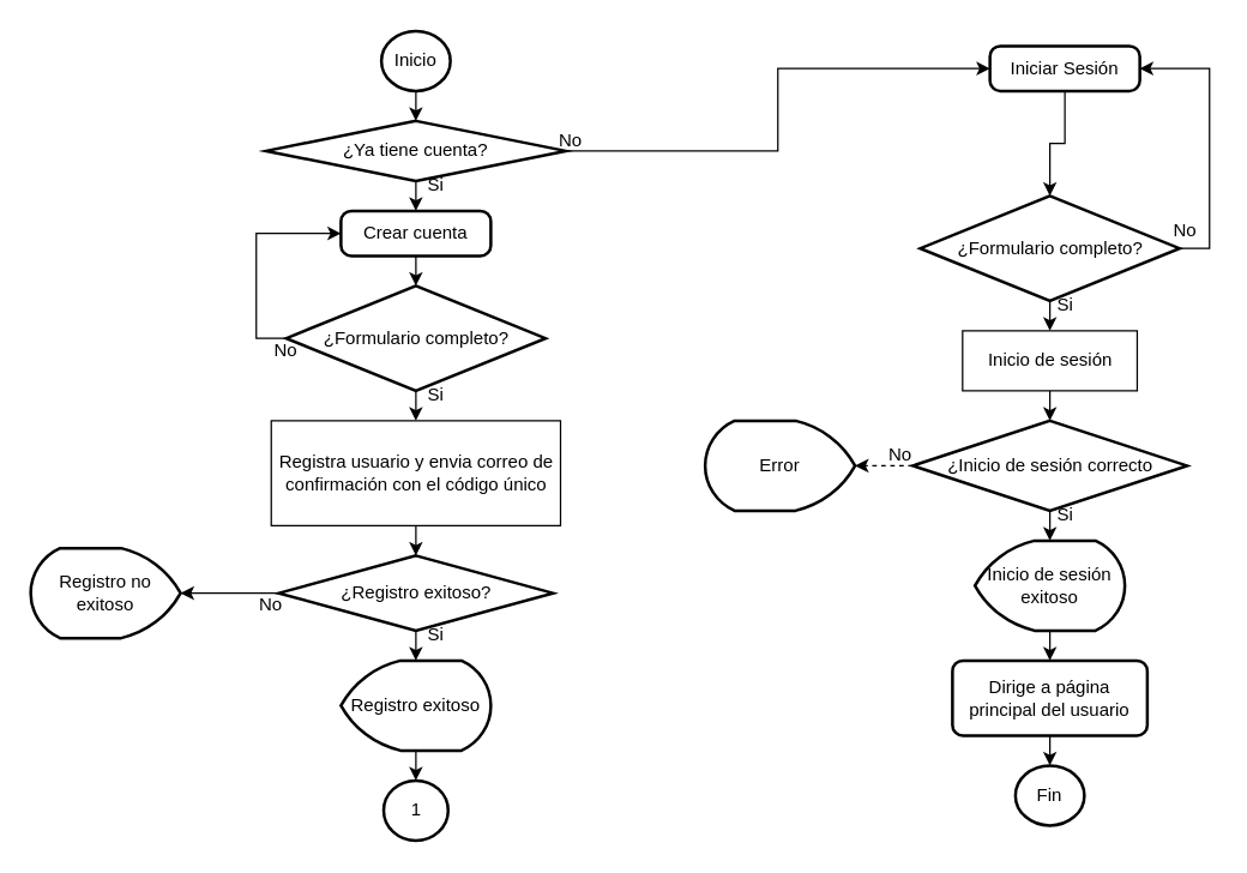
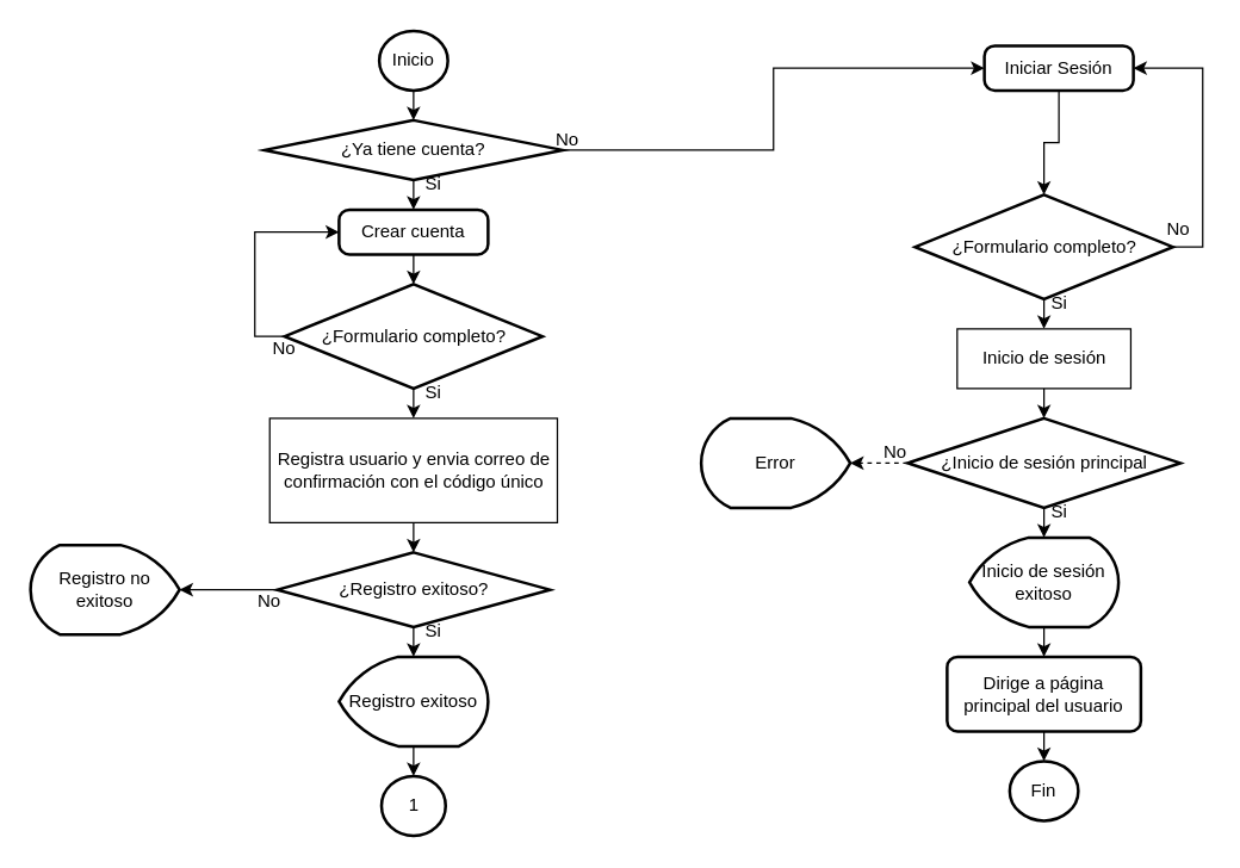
  <mxCell id="0" />
  <mxCell id="1" parent="0" />
  <mxCell id="2" value="Inicio" style="strokeWidth=2;html=1;shape=mxgraph.flowchart.start_1;whiteSpace=wrap;" vertex="1" parent="1"><mxGeometry x="254" y="20" width="46" height="40" as="geometry" /></mxCell>
  <mxCell id="3" value="Fin" style="strokeWidth=2;html=1;shape=mxgraph.flowchart.start_1;whiteSpace=wrap;" vertex="1" parent="1"><mxGeometry x="677" y="510" width="46" height="40" as="geometry" /></mxCell>
  <mxCell id="4" style="edgeStyle=orthogonalEdgeStyle;rounded=0;orthogonalLoop=1;jettySize=auto;html=1;exitX=0.5;exitY=1;exitDx=0;exitDy=0;exitPerimeter=0;entryX=0.5;entryY=0;entryDx=0;entryDy=0;" edge="1" parent="1" source="6" target="7"><mxGeometry relative="1" as="geometry" /></mxCell>
  <mxCell id="5" style="edgeStyle=orthogonalEdgeStyle;rounded=0;orthogonalLoop=1;jettySize=auto;html=1;exitX=1;exitY=0.5;exitDx=0;exitDy=0;exitPerimeter=0;entryX=0;entryY=0.5;entryDx=0;entryDy=0;" edge="1" parent="1" source="6" target="8"><mxGeometry relative="1" as="geometry" /></mxCell>
  <mxCell id="6" value="¿Ya tiene cuenta?" style="strokeWidth=2;html=1;shape=mxgraph.flowchart.decision;whiteSpace=wrap;" vertex="1" parent="1"><mxGeometry x="177" y="80" width="200" height="40" as="geometry" /></mxCell>
  <mxCell id="7" value="Crear cuenta" style="rounded=1;whiteSpace=wrap;html=1;absoluteArcSize=1;arcSize=14;strokeWidth=2;" vertex="1" parent="1"><mxGeometry x="227" y="140" width="100" height="30" as="geometry" /></mxCell>
  <mxCell id="8" value="Iniciar Sesión" style="rounded=1;whiteSpace=wrap;html=1;absoluteArcSize=1;arcSize=14;strokeWidth=2;" vertex="1" parent="1"><mxGeometry x="660" y="30" width="100" height="30" as="geometry" /></mxCell>
  <mxCell id="9" style="edgeStyle=orthogonalEdgeStyle;rounded=0;orthogonalLoop=1;jettySize=auto;html=1;exitX=0.5;exitY=1;exitDx=0;exitDy=0;exitPerimeter=0;entryX=0.5;entryY=0;entryDx=0;entryDy=0;" edge="1" parent="1" source="11" target="12"><mxGeometry relative="1" as="geometry" /></mxCell>
  <mxCell id="10" style="edgeStyle=orthogonalEdgeStyle;rounded=0;orthogonalLoop=1;jettySize=auto;html=1;exitX=0;exitY=0.5;exitDx=0;exitDy=0;exitPerimeter=0;entryX=0;entryY=0.5;entryDx=0;entryDy=0;" edge="1" parent="1" source="11" target="7"><mxGeometry relative="1" as="geometry" /></mxCell>
  <mxCell id="11" value="¿Formulario completo?" style="strokeWidth=2;html=1;shape=mxgraph.flowchart.decision;whiteSpace=wrap;" vertex="1" parent="1"><mxGeometry x="190.5" y="190" width="173" height="70" as="geometry" /></mxCell>
  <mxCell id="12" value="Registra usuario y envia correo de confirmación con el código único" style="rounded=0;whiteSpace=wrap;html=1;" vertex="1" parent="1"><mxGeometry x="180.5" y="280" width="193" height="70" as="geometry" /></mxCell>
  <mxCell id="13" value="¿Registro exitoso?" style="strokeWidth=2;html=1;shape=mxgraph.flowchart.decision;whiteSpace=wrap;" vertex="1" parent="1"><mxGeometry x="185.5" y="370" width="183" height="50" as="geometry" /></mxCell>
  <mxCell id="14" value="Registro exitoso" style="strokeWidth=2;html=1;shape=mxgraph.flowchart.display;whiteSpace=wrap;" vertex="1" parent="1"><mxGeometry x="227" y="440" width="100" height="60" as="geometry" /></mxCell>
  <mxCell id="15" value="1" style="strokeWidth=2;html=1;shape=mxgraph.flowchart.start_1;whiteSpace=wrap;" vertex="1" parent="1"><mxGeometry x="255.5" y="520" width="43" height="40" as="geometry" /></mxCell>
  <mxCell id="16" style="edgeStyle=orthogonalEdgeStyle;rounded=0;orthogonalLoop=1;jettySize=auto;html=1;exitX=0.5;exitY=1;exitDx=0;exitDy=0;exitPerimeter=0;entryX=0.5;entryY=0;entryDx=0;entryDy=0;entryPerimeter=0;" edge="1" parent="1" source="2" target="6"><mxGeometry relative="1" as="geometry" /></mxCell>
  <mxCell id="17" style="edgeStyle=orthogonalEdgeStyle;rounded=0;orthogonalLoop=1;jettySize=auto;html=1;exitX=0.5;exitY=1;exitDx=0;exitDy=0;entryX=0.5;entryY=0;entryDx=0;entryDy=0;entryPerimeter=0;" edge="1" parent="1" source="12" target="13"><mxGeometry relative="1" as="geometry" /></mxCell>
  <mxCell id="18" style="edgeStyle=orthogonalEdgeStyle;rounded=0;orthogonalLoop=1;jettySize=auto;html=1;exitX=0.5;exitY=1;exitDx=0;exitDy=0;exitPerimeter=0;entryX=0.5;entryY=0;entryDx=0;entryDy=0;entryPerimeter=0;" edge="1" parent="1" source="13" target="14"><mxGeometry relative="1" as="geometry" /></mxCell>
  <mxCell id="19" value="Registro no exitoso" style="strokeWidth=2;html=1;shape=mxgraph.flowchart.display;whiteSpace=wrap;direction=west;" vertex="1" parent="1"><mxGeometry x="20" y="365" width="100" height="60" as="geometry" /></mxCell>
  <mxCell id="20" style="edgeStyle=orthogonalEdgeStyle;rounded=0;orthogonalLoop=1;jettySize=auto;html=1;exitX=0;exitY=0.5;exitDx=0;exitDy=0;exitPerimeter=0;entryX=0;entryY=0.5;entryDx=0;entryDy=0;entryPerimeter=0;" edge="1" parent="1" source="13" target="19"><mxGeometry relative="1" as="geometry" /></mxCell>
  <mxCell id="21" style="edgeStyle=orthogonalEdgeStyle;rounded=0;orthogonalLoop=1;jettySize=auto;html=1;exitX=0.5;exitY=1;exitDx=0;exitDy=0;exitPerimeter=0;entryX=0.5;entryY=0;entryDx=0;entryDy=0;entryPerimeter=0;" edge="1" parent="1" source="14" target="15"><mxGeometry relative="1" as="geometry" /></mxCell>
  <mxCell id="22" style="edgeStyle=orthogonalEdgeStyle;rounded=0;orthogonalLoop=1;jettySize=auto;html=1;exitX=0.5;exitY=1;exitDx=0;exitDy=0;entryX=0.5;entryY=0;entryDx=0;entryDy=0;entryPerimeter=0;" edge="1" parent="1" source="7" target="11"><mxGeometry relative="1" as="geometry" /></mxCell>
  <mxCell id="23" style="edgeStyle=orthogonalEdgeStyle;rounded=0;orthogonalLoop=1;jettySize=auto;html=1;exitX=1;exitY=0.5;exitDx=0;exitDy=0;exitPerimeter=0;entryX=1;entryY=0.5;entryDx=0;entryDy=0;" edge="1" parent="1" source="25" target="8"><mxGeometry relative="1" as="geometry" /></mxCell>
  <mxCell id="24" style="edgeStyle=orthogonalEdgeStyle;rounded=0;orthogonalLoop=1;jettySize=auto;html=1;exitX=0.5;exitY=1;exitDx=0;exitDy=0;exitPerimeter=0;entryX=0.5;entryY=0;entryDx=0;entryDy=0;" edge="1" parent="1" source="25" target="26"><mxGeometry relative="1" as="geometry" /></mxCell>
  <mxCell id="25" value="¿Formulario completo?" style="strokeWidth=2;html=1;shape=mxgraph.flowchart.decision;whiteSpace=wrap;" vertex="1" parent="1"><mxGeometry x="613.5" y="130" width="173" height="70" as="geometry" /></mxCell>
  <mxCell id="26" value="Inicio de sesión" style="rounded=0;whiteSpace=wrap;html=1;" vertex="1" parent="1"><mxGeometry x="641.75" y="220" width="116.5" height="40" as="geometry" /></mxCell>
- <mxCell id="27" value="¿Inicio de sesión correcto" style="strokeWidth=2;html=1;shape=mxgraph.flowchart.decision;whiteSpace=wrap;" vertex="1" parent="1"><mxGeometry x="608.5" y="280" width="183" height="60" as="geometry" /></mxCell>
+ <mxCell id="27" value="¿Inicio de sesión principal" style="strokeWidth=2;html=1;shape=mxgraph.flowchart.decision;whiteSpace=wrap;" vertex="1" parent="1"><mxGeometry x="608.5" y="280" width="183" height="60" as="geometry" /></mxCell>
  <mxCell id="28" value="Error" style="strokeWidth=2;html=1;shape=mxgraph.flowchart.display;whiteSpace=wrap;direction=west;" vertex="1" parent="1"><mxGeometry x="470" y="280" width="100" height="60" as="geometry" /></mxCell>
  <mxCell id="29" style="edgeStyle=orthogonalEdgeStyle;rounded=0;orthogonalLoop=1;jettySize=auto;html=1;exitX=0.5;exitY=1;exitDx=0;exitDy=0;entryX=0.5;entryY=0;entryDx=0;entryDy=0;entryPerimeter=0;" edge="1" parent="1" source="8" target="25"><mxGeometry relative="1" as="geometry" /></mxCell>
  <mxCell id="30" style="edgeStyle=orthogonalEdgeStyle;rounded=0;orthogonalLoop=1;jettySize=auto;html=1;exitX=0.5;exitY=1;exitDx=0;exitDy=0;entryX=0.5;entryY=0;entryDx=0;entryDy=0;entryPerimeter=0;" edge="1" parent="1" source="26" target="27"><mxGeometry relative="1" as="geometry" /></mxCell>
  <mxCell id="31" style="edgeStyle=orthogonalEdgeStyle;rounded=0;orthogonalLoop=1;jettySize=auto;html=1;exitX=0;exitY=0.5;exitDx=0;exitDy=0;exitPerimeter=0;entryX=0;entryY=0.5;entryDx=0;entryDy=0;entryPerimeter=0;dashed=1;" edge="1" parent="1" source="27" target="28"><mxGeometry relative="1" as="geometry" /></mxCell>
  <mxCell id="32" style="edgeStyle=orthogonalEdgeStyle;rounded=0;orthogonalLoop=1;jettySize=auto;html=1;exitX=0.5;exitY=1;exitDx=0;exitDy=0;exitPerimeter=0;entryX=0.5;entryY=0;entryDx=0;entryDy=0;" edge="1" parent="1" source="33" target="35"><mxGeometry relative="1" as="geometry" /></mxCell>
  <mxCell id="33" value="Inicio de sesión exitoso" style="strokeWidth=2;html=1;shape=mxgraph.flowchart.display;whiteSpace=wrap;" vertex="1" parent="1"><mxGeometry x="650" y="360" width="100" height="60" as="geometry" /></mxCell>
  <mxCell id="34" style="edgeStyle=orthogonalEdgeStyle;rounded=0;orthogonalLoop=1;jettySize=auto;html=1;exitX=0.5;exitY=1;exitDx=0;exitDy=0;exitPerimeter=0;entryX=0.5;entryY=0;entryDx=0;entryDy=0;entryPerimeter=0;" edge="1" parent="1" source="27" target="33"><mxGeometry relative="1" as="geometry" /></mxCell>
  <mxCell id="35" value="Dirige a página principal del usuario" style="rounded=1;whiteSpace=wrap;html=1;absoluteArcSize=1;arcSize=14;strokeWidth=2;" vertex="1" parent="1"><mxGeometry x="635" y="440" width="130" height="50" as="geometry" /></mxCell>
  <mxCell id="36" style="edgeStyle=orthogonalEdgeStyle;rounded=0;orthogonalLoop=1;jettySize=auto;html=1;exitX=0.5;exitY=1;exitDx=0;exitDy=0;entryX=0.5;entryY=0;entryDx=0;entryDy=0;entryPerimeter=0;" edge="1" parent="1" source="35" target="3"><mxGeometry relative="1" as="geometry" /></mxCell>
  <mxCell id="37" value="No" style="text;html=1;align=center;verticalAlign=middle;resizable=0;points=[];autosize=1;strokeColor=none;fillColor=none;" vertex="1" parent="1"><mxGeometry x="360" y="78" width="40" height="30" as="geometry" /></mxCell>
  <mxCell id="38" value="Si" style="text;html=1;align=center;verticalAlign=middle;resizable=0;points=[];autosize=1;strokeColor=none;fillColor=none;" vertex="1" parent="1"><mxGeometry x="275" y="108" width="30" height="30" as="geometry" /></mxCell>
  <mxCell id="39" value="Si" style="text;html=1;align=center;verticalAlign=middle;resizable=0;points=[];autosize=1;strokeColor=none;fillColor=none;" vertex="1" parent="1"><mxGeometry x="275" y="248" width="30" height="30" as="geometry" /></mxCell>
  <mxCell id="40" value="No" style="text;html=1;align=center;verticalAlign=middle;resizable=0;points=[];autosize=1;strokeColor=none;fillColor=none;" vertex="1" parent="1"><mxGeometry x="170" y="218" width="40" height="30" as="geometry" /></mxCell>
  <mxCell id="41" value="Si" style="text;html=1;align=center;verticalAlign=middle;resizable=0;points=[];autosize=1;strokeColor=none;fillColor=none;" vertex="1" parent="1"><mxGeometry x="275" y="408" width="30" height="30" as="geometry" /></mxCell>
  <mxCell id="42" value="No" style="text;html=1;align=center;verticalAlign=middle;resizable=0;points=[];autosize=1;strokeColor=none;fillColor=none;" vertex="1" parent="1"><mxGeometry x="160" y="388" width="40" height="30" as="geometry" /></mxCell>
  <mxCell id="43" value="Si" style="text;html=1;align=center;verticalAlign=middle;resizable=0;points=[];autosize=1;strokeColor=none;fillColor=none;" vertex="1" parent="1"><mxGeometry x="695" y="188" width="30" height="30" as="geometry" /></mxCell>
  <mxCell id="44" value="No" style="text;html=1;align=center;verticalAlign=middle;resizable=0;points=[];autosize=1;strokeColor=none;fillColor=none;" vertex="1" parent="1"><mxGeometry x="770" y="138" width="40" height="30" as="geometry" /></mxCell>
  <mxCell id="45" value="Si" style="text;html=1;align=center;verticalAlign=middle;resizable=0;points=[];autosize=1;strokeColor=none;fillColor=none;" vertex="1" parent="1"><mxGeometry x="695" y="328" width="30" height="30" as="geometry" /></mxCell>
  <mxCell id="46" value="No" style="text;html=1;align=center;verticalAlign=middle;resizable=0;points=[];autosize=1;strokeColor=none;fillColor=none;" vertex="1" parent="1"><mxGeometry x="580" y="288" width="40" height="30" as="geometry" /></mxCell>
